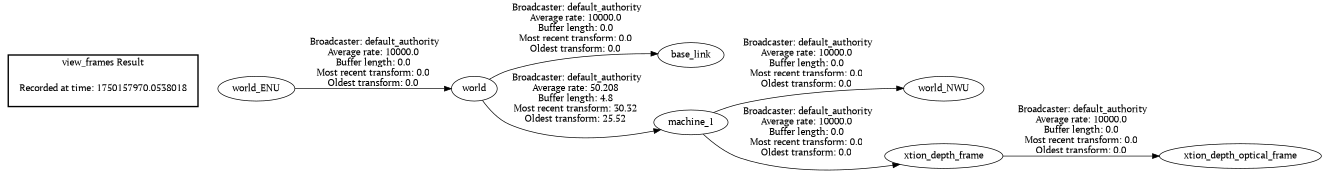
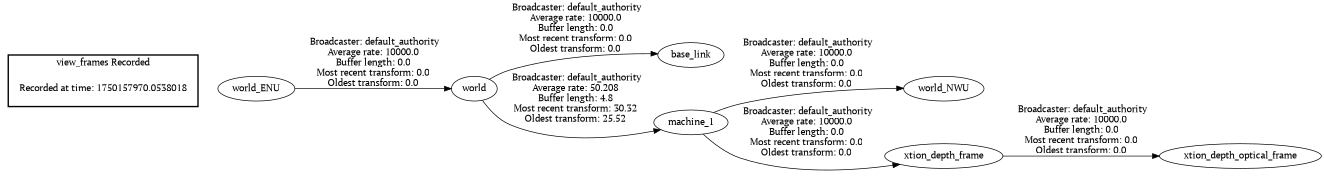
  digraph {
    fontname="PT Serif"
    rankdir=LR
    node [fontname="PT Serif"]
    edge [fontname="PT Serif"]
    n1 [label="Recorded at time: 1750157970.0538018" shape=plaintext]
    world_ENU
    world
    base_link
    machine_1
    world_NWU
    xtion_depth_frame
    xtion_depth_optical_frame
    subgraph cluster_1 {
      color=black
-     label="view_frames Result"
+     label="view_frames Recorded"
      style=bold
      n1
    }
    n1 -> world_ENU [style=invis]
    world_ENU -> world [label=" Broadcaster: default_authority\nAverage rate: 10000.0\nBuffer length: 0.0\nMost recent transform: 0.0\nOldest transform: 0.0\n"]
    world -> base_link [label=" Broadcaster: default_authority\nAverage rate: 10000.0\nBuffer length: 0.0\nMost recent transform: 0.0\nOldest transform: 0.0\n"]
    world -> machine_1 [label=" Broadcaster: default_authority\nAverage rate: 50.208\nBuffer length: 4.8\nMost recent transform: 30.32\nOldest transform: 25.52\n"]
    machine_1 -> world_NWU [label=" Broadcaster: default_authority\nAverage rate: 10000.0\nBuffer length: 0.0\nMost recent transform: 0.0\nOldest transform: 0.0\n"]
    machine_1 -> xtion_depth_frame [label=" Broadcaster: default_authority\nAverage rate: 10000.0\nBuffer length: 0.0\nMost recent transform: 0.0\nOldest transform: 0.0\n"]
    xtion_depth_frame -> xtion_depth_optical_frame [label=" Broadcaster: default_authority\nAverage rate: 10000.0\nBuffer length: 0.0\nMost recent transform: 0.0\nOldest transform: 0.0\n"]
  }
